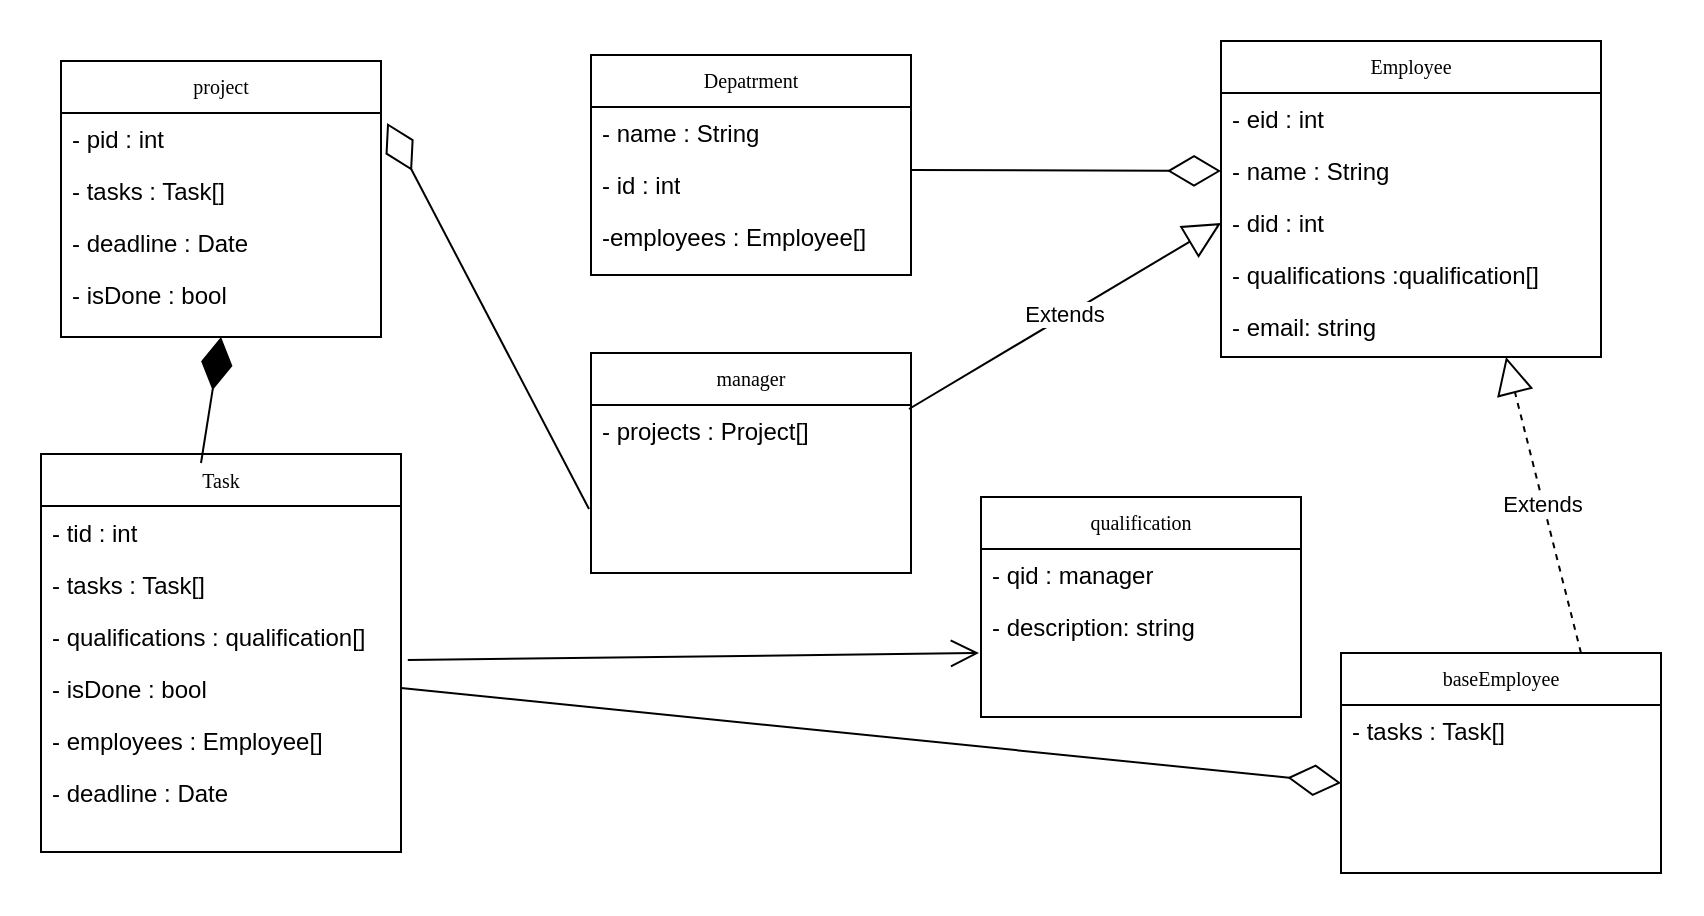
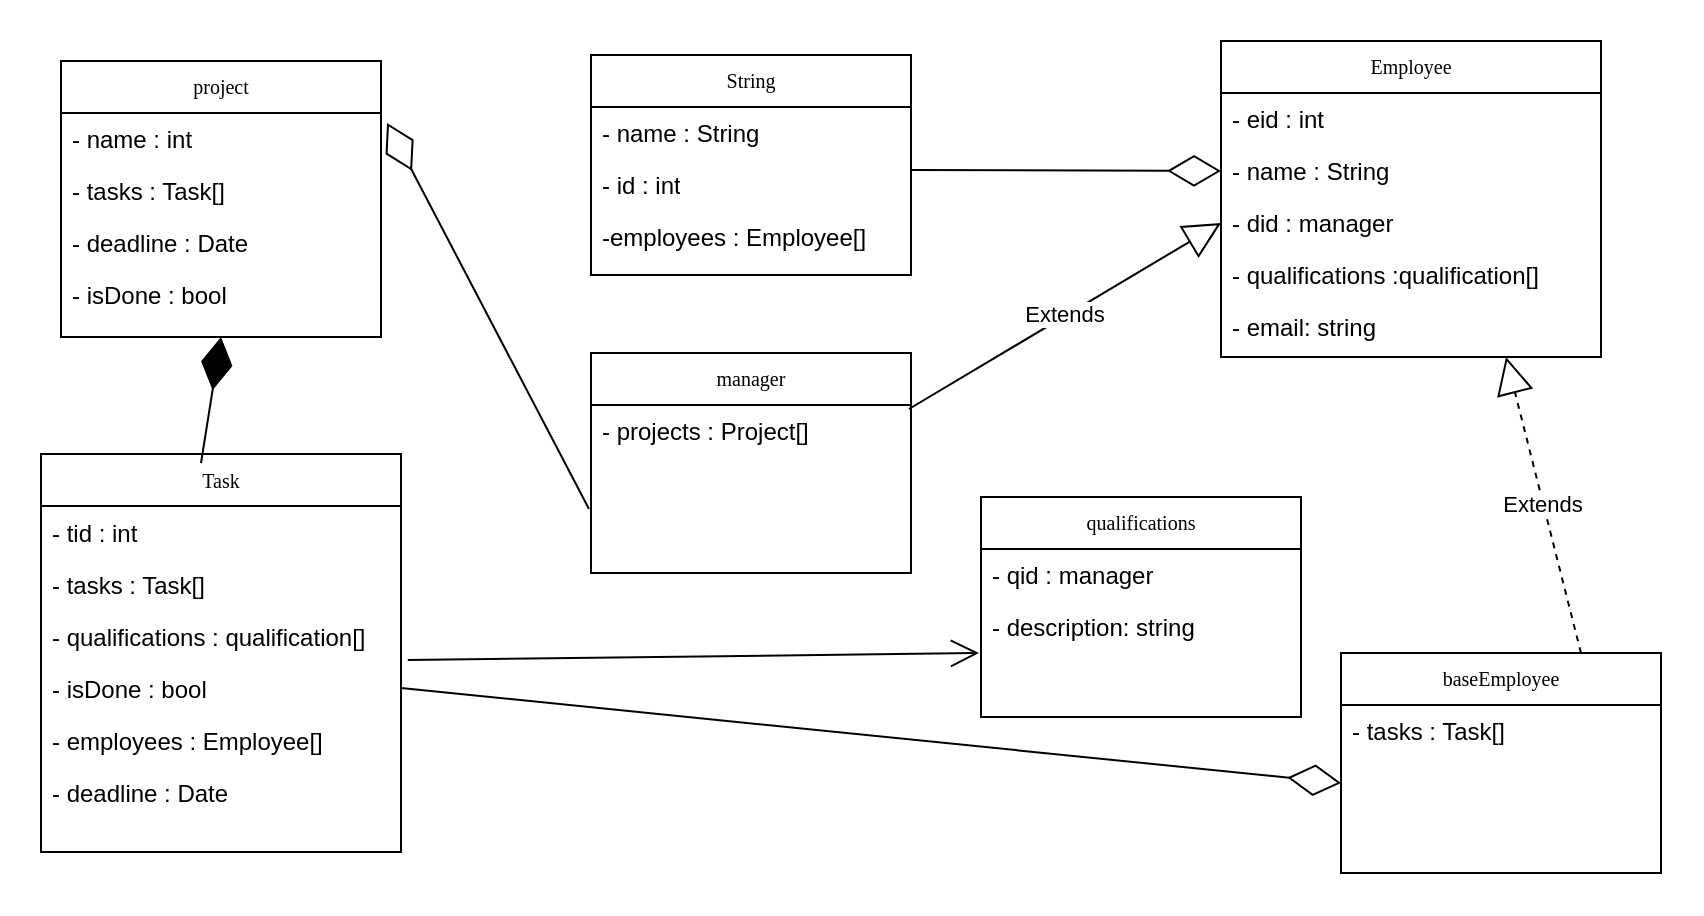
  <mxCell id="0" />
  <mxCell id="1" parent="0" />
  <mxCell id="2" value="project" style="swimlane;html=1;fontStyle=0;childLayout=stackLayout;horizontal=1;startSize=26;fillColor=none;horizontalStack=0;resizeParent=1;resizeLast=0;collapsible=1;marginBottom=0;swimlaneFillColor=#ffffff;rounded=0;shadow=0;comic=0;labelBackgroundColor=none;strokeColor=#000000;strokeWidth=1;fontFamily=Verdana;fontSize=10;fontColor=#000000;align=center;" parent="1" vertex="1"><mxGeometry x="30" y="30" width="160" height="138" as="geometry" /></mxCell>
- <mxCell id="3" value="- pid : int" style="text;html=1;strokeColor=none;fillColor=none;align=left;verticalAlign=top;spacingLeft=4;spacingRight=4;whiteSpace=wrap;overflow=hidden;rotatable=0;points=[[0,0.5],[1,0.5]];portConstraint=eastwest;" parent="2" vertex="1"><mxGeometry y="26" width="160" height="26" as="geometry" /></mxCell>
+ <mxCell id="3" value="- name : int" style="text;html=1;strokeColor=none;fillColor=none;align=left;verticalAlign=top;spacingLeft=4;spacingRight=4;whiteSpace=wrap;overflow=hidden;rotatable=0;points=[[0,0.5],[1,0.5]];portConstraint=eastwest;" parent="2" vertex="1"><mxGeometry y="26" width="160" height="26" as="geometry" /></mxCell>
  <mxCell id="4" value="- tasks : Task[]" style="text;html=1;strokeColor=none;fillColor=none;align=left;verticalAlign=top;spacingLeft=4;spacingRight=4;whiteSpace=wrap;overflow=hidden;rotatable=0;points=[[0,0.5],[1,0.5]];portConstraint=eastwest;" vertex="1" parent="2"><mxGeometry y="52" width="160" height="26" as="geometry" /></mxCell>
  <mxCell id="5" value="- deadline : Date" style="text;html=1;strokeColor=none;fillColor=none;align=left;verticalAlign=top;spacingLeft=4;spacingRight=4;whiteSpace=wrap;overflow=hidden;rotatable=0;points=[[0,0.5],[1,0.5]];portConstraint=eastwest;" vertex="1" parent="2"><mxGeometry y="78" width="160" height="26" as="geometry" /></mxCell>
  <mxCell id="6" value="- isDone : bool" style="text;html=1;strokeColor=none;fillColor=none;align=left;verticalAlign=top;spacingLeft=4;spacingRight=4;whiteSpace=wrap;overflow=hidden;rotatable=0;points=[[0,0.5],[1,0.5]];portConstraint=eastwest;" vertex="1" parent="2"><mxGeometry y="104" width="160" height="26" as="geometry" /></mxCell>
  <mxCell id="7" value="Employee&lt;br&gt;" style="swimlane;html=1;fontStyle=0;childLayout=stackLayout;horizontal=1;startSize=26;fillColor=none;horizontalStack=0;resizeParent=1;resizeLast=0;collapsible=1;marginBottom=0;swimlaneFillColor=#ffffff;rounded=0;shadow=0;comic=0;labelBackgroundColor=none;strokeColor=#000000;strokeWidth=1;fontFamily=Verdana;fontSize=10;fontColor=#000000;align=center;" vertex="1" parent="1"><mxGeometry x="610" y="20" width="190" height="158" as="geometry" /></mxCell>
  <mxCell id="8" value="- eid : int&amp;nbsp;" style="text;html=1;strokeColor=none;fillColor=none;align=left;verticalAlign=top;spacingLeft=4;spacingRight=4;whiteSpace=wrap;overflow=hidden;rotatable=0;points=[[0,0.5],[1,0.5]];portConstraint=eastwest;" vertex="1" parent="7"><mxGeometry y="26" width="190" height="26" as="geometry" /></mxCell>
  <mxCell id="9" value="- name : String" style="text;html=1;strokeColor=none;fillColor=none;align=left;verticalAlign=top;spacingLeft=4;spacingRight=4;whiteSpace=wrap;overflow=hidden;rotatable=0;points=[[0,0.5],[1,0.5]];portConstraint=eastwest;" vertex="1" parent="7"><mxGeometry y="52" width="190" height="26" as="geometry" /></mxCell>
- <mxCell id="10" value="- did : int&amp;nbsp;" style="text;html=1;strokeColor=none;fillColor=none;align=left;verticalAlign=top;spacingLeft=4;spacingRight=4;whiteSpace=wrap;overflow=hidden;rotatable=0;points=[[0,0.5],[1,0.5]];portConstraint=eastwest;" vertex="1" parent="7"><mxGeometry y="78" width="190" height="26" as="geometry" /></mxCell>
+ <mxCell id="10" value="- did : manager&amp;nbsp;" style="text;html=1;strokeColor=none;fillColor=none;align=left;verticalAlign=top;spacingLeft=4;spacingRight=4;whiteSpace=wrap;overflow=hidden;rotatable=0;points=[[0,0.5],[1,0.5]];portConstraint=eastwest;" vertex="1" parent="7"><mxGeometry y="78" width="190" height="26" as="geometry" /></mxCell>
  <mxCell id="11" value="- qualifications :qualification[]" style="text;html=1;strokeColor=none;fillColor=none;align=left;verticalAlign=top;spacingLeft=4;spacingRight=4;whiteSpace=wrap;overflow=hidden;rotatable=0;points=[[0,0.5],[1,0.5]];portConstraint=eastwest;" vertex="1" parent="7"><mxGeometry y="104" width="190" height="26" as="geometry" /></mxCell>
  <mxCell id="12" value="- email: string" style="text;html=1;strokeColor=none;fillColor=none;align=left;verticalAlign=top;spacingLeft=4;spacingRight=4;whiteSpace=wrap;overflow=hidden;rotatable=0;points=[[0,0.5],[1,0.5]];portConstraint=eastwest;" vertex="1" parent="7"><mxGeometry y="130" width="190" height="26" as="geometry" /></mxCell>
  <mxCell id="13" value="manager" style="swimlane;html=1;fontStyle=0;childLayout=stackLayout;horizontal=1;startSize=26;fillColor=none;horizontalStack=0;resizeParent=1;resizeLast=0;collapsible=1;marginBottom=0;swimlaneFillColor=#ffffff;rounded=0;shadow=0;comic=0;labelBackgroundColor=none;strokeColor=#000000;strokeWidth=1;fontFamily=Verdana;fontSize=10;fontColor=#000000;align=center;" vertex="1" parent="1"><mxGeometry x="295" y="176" width="160" height="110" as="geometry" /></mxCell>
  <mxCell id="14" value="- projects : Project[]" style="text;html=1;strokeColor=none;fillColor=none;align=left;verticalAlign=top;spacingLeft=4;spacingRight=4;whiteSpace=wrap;overflow=hidden;rotatable=0;points=[[0,0.5],[1,0.5]];portConstraint=eastwest;" vertex="1" parent="13"><mxGeometry y="26" width="160" height="26" as="geometry" /></mxCell>
  <mxCell id="15" value="baseEmployee" style="swimlane;html=1;fontStyle=0;childLayout=stackLayout;horizontal=1;startSize=26;fillColor=none;horizontalStack=0;resizeParent=1;resizeLast=0;collapsible=1;marginBottom=0;swimlaneFillColor=#ffffff;rounded=0;shadow=0;comic=0;labelBackgroundColor=none;strokeColor=#000000;strokeWidth=1;fontFamily=Verdana;fontSize=10;fontColor=#000000;align=center;" vertex="1" parent="1"><mxGeometry x="670" y="326" width="160" height="110" as="geometry" /></mxCell>
  <mxCell id="16" value="- tasks : Task[]" style="text;html=1;strokeColor=none;fillColor=none;align=left;verticalAlign=top;spacingLeft=4;spacingRight=4;whiteSpace=wrap;overflow=hidden;rotatable=0;points=[[0,0.5],[1,0.5]];portConstraint=eastwest;" vertex="1" parent="15"><mxGeometry y="26" width="160" height="26" as="geometry" /></mxCell>
  <mxCell id="17" value="Task" style="swimlane;html=1;fontStyle=0;childLayout=stackLayout;horizontal=1;startSize=26;fillColor=none;horizontalStack=0;resizeParent=1;resizeLast=0;collapsible=1;marginBottom=0;swimlaneFillColor=#ffffff;rounded=0;shadow=0;comic=0;labelBackgroundColor=none;strokeColor=#000000;strokeWidth=1;fontFamily=Verdana;fontSize=10;fontColor=#000000;align=center;" vertex="1" parent="1"><mxGeometry x="20" y="226.5" width="180" height="199" as="geometry" /></mxCell>
  <mxCell id="18" value="- tid : int&amp;nbsp;" style="text;html=1;strokeColor=none;fillColor=none;align=left;verticalAlign=top;spacingLeft=4;spacingRight=4;whiteSpace=wrap;overflow=hidden;rotatable=0;points=[[0,0.5],[1,0.5]];portConstraint=eastwest;" vertex="1" parent="17"><mxGeometry y="26" width="180" height="26" as="geometry" /></mxCell>
  <mxCell id="19" value="- tasks : Task[]" style="text;html=1;strokeColor=none;fillColor=none;align=left;verticalAlign=top;spacingLeft=4;spacingRight=4;whiteSpace=wrap;overflow=hidden;rotatable=0;points=[[0,0.5],[1,0.5]];portConstraint=eastwest;" vertex="1" parent="17"><mxGeometry y="52" width="180" height="26" as="geometry" /></mxCell>
  <mxCell id="20" value="- qualifications : qualification[]" style="text;html=1;strokeColor=none;fillColor=none;align=left;verticalAlign=top;spacingLeft=4;spacingRight=4;whiteSpace=wrap;overflow=hidden;rotatable=0;points=[[0,0.5],[1,0.5]];portConstraint=eastwest;" vertex="1" parent="17"><mxGeometry y="78" width="180" height="26" as="geometry" /></mxCell>
  <mxCell id="21" value="- isDone : bool" style="text;html=1;strokeColor=none;fillColor=none;align=left;verticalAlign=top;spacingLeft=4;spacingRight=4;whiteSpace=wrap;overflow=hidden;rotatable=0;points=[[0,0.5],[1,0.5]];portConstraint=eastwest;" vertex="1" parent="17"><mxGeometry y="104" width="180" height="26" as="geometry" /></mxCell>
  <mxCell id="22" value="- employees : Employee[]" style="text;html=1;strokeColor=none;fillColor=none;align=left;verticalAlign=top;spacingLeft=4;spacingRight=4;whiteSpace=wrap;overflow=hidden;rotatable=0;points=[[0,0.5],[1,0.5]];portConstraint=eastwest;" vertex="1" parent="17"><mxGeometry y="130" width="180" height="26" as="geometry" /></mxCell>
  <mxCell id="23" value="- deadline : Date" style="text;html=1;strokeColor=none;fillColor=none;align=left;verticalAlign=top;spacingLeft=4;spacingRight=4;whiteSpace=wrap;overflow=hidden;rotatable=0;points=[[0,0.5],[1,0.5]];portConstraint=eastwest;" vertex="1" parent="17"><mxGeometry y="156" width="180" height="26" as="geometry" /></mxCell>
- <mxCell id="24" value="Depatrment&lt;br&gt;" style="swimlane;html=1;fontStyle=0;childLayout=stackLayout;horizontal=1;startSize=26;fillColor=none;horizontalStack=0;resizeParent=1;resizeLast=0;collapsible=1;marginBottom=0;swimlaneFillColor=#ffffff;rounded=0;shadow=0;comic=0;labelBackgroundColor=none;strokeColor=#000000;strokeWidth=1;fontFamily=Verdana;fontSize=10;fontColor=#000000;align=center;" vertex="1" parent="1"><mxGeometry x="295" y="27" width="160" height="110" as="geometry" /></mxCell>
+ <mxCell id="24" value="String&lt;br&gt;" style="swimlane;html=1;fontStyle=0;childLayout=stackLayout;horizontal=1;startSize=26;fillColor=none;horizontalStack=0;resizeParent=1;resizeLast=0;collapsible=1;marginBottom=0;swimlaneFillColor=#ffffff;rounded=0;shadow=0;comic=0;labelBackgroundColor=none;strokeColor=#000000;strokeWidth=1;fontFamily=Verdana;fontSize=10;fontColor=#000000;align=center;" vertex="1" parent="1"><mxGeometry x="295" y="27" width="160" height="110" as="geometry" /></mxCell>
  <mxCell id="25" value="- name : String&amp;nbsp;" style="text;html=1;strokeColor=none;fillColor=none;align=left;verticalAlign=top;spacingLeft=4;spacingRight=4;whiteSpace=wrap;overflow=hidden;rotatable=0;points=[[0,0.5],[1,0.5]];portConstraint=eastwest;" vertex="1" parent="24"><mxGeometry y="26" width="160" height="26" as="geometry" /></mxCell>
  <mxCell id="26" value="- id : int" style="text;html=1;strokeColor=none;fillColor=none;align=left;verticalAlign=top;spacingLeft=4;spacingRight=4;whiteSpace=wrap;overflow=hidden;rotatable=0;points=[[0,0.5],[1,0.5]];portConstraint=eastwest;" vertex="1" parent="24"><mxGeometry y="52" width="160" height="26" as="geometry" /></mxCell>
  <mxCell id="27" value="-employees : Employee[]" style="text;html=1;strokeColor=none;fillColor=none;align=left;verticalAlign=top;spacingLeft=4;spacingRight=4;whiteSpace=wrap;overflow=hidden;rotatable=0;points=[[0,0.5],[1,0.5]];portConstraint=eastwest;" vertex="1" parent="24"><mxGeometry y="78" width="160" height="26" as="geometry" /></mxCell>
- <mxCell id="28" value="qualification" style="swimlane;html=1;fontStyle=0;childLayout=stackLayout;horizontal=1;startSize=26;fillColor=none;horizontalStack=0;resizeParent=1;resizeLast=0;collapsible=1;marginBottom=0;swimlaneFillColor=#ffffff;rounded=0;shadow=0;comic=0;labelBackgroundColor=none;strokeColor=#000000;strokeWidth=1;fontFamily=Verdana;fontSize=10;fontColor=#000000;align=center;" vertex="1" parent="1"><mxGeometry x="490" y="248" width="160" height="110" as="geometry" /></mxCell>
+ <mxCell id="28" value="qualifications" style="swimlane;html=1;fontStyle=0;childLayout=stackLayout;horizontal=1;startSize=26;fillColor=none;horizontalStack=0;resizeParent=1;resizeLast=0;collapsible=1;marginBottom=0;swimlaneFillColor=#ffffff;rounded=0;shadow=0;comic=0;labelBackgroundColor=none;strokeColor=#000000;strokeWidth=1;fontFamily=Verdana;fontSize=10;fontColor=#000000;align=center;" vertex="1" parent="1"><mxGeometry x="490" y="248" width="160" height="110" as="geometry" /></mxCell>
  <mxCell id="29" value="- qid : manager" style="text;html=1;strokeColor=none;fillColor=none;align=left;verticalAlign=top;spacingLeft=4;spacingRight=4;whiteSpace=wrap;overflow=hidden;rotatable=0;points=[[0,0.5],[1,0.5]];portConstraint=eastwest;" vertex="1" parent="28"><mxGeometry y="26" width="160" height="26" as="geometry" /></mxCell>
  <mxCell id="30" value="- description: string" style="text;html=1;strokeColor=none;fillColor=none;align=left;verticalAlign=top;spacingLeft=4;spacingRight=4;whiteSpace=wrap;overflow=hidden;rotatable=0;points=[[0,0.5],[1,0.5]];portConstraint=eastwest;" vertex="1" parent="28"><mxGeometry y="52" width="160" height="26" as="geometry" /></mxCell>
  <mxCell id="31" value="" style="endArrow=diamondThin;endFill=0;endSize=24;html=1;" edge="1" parent="1"><mxGeometry width="160" relative="1" as="geometry"><mxPoint x="455" y="84.5" as="sourcePoint" /><mxPoint x="610" y="85" as="targetPoint" /></mxGeometry></mxCell>
  <mxCell id="32" value="" style="endArrow=diamondThin;endFill=0;endSize=24;html=1;exitX=-0.006;exitY=1;exitDx=0;exitDy=0;exitPerimeter=0;entryX=1.019;entryY=0.192;entryDx=0;entryDy=0;entryPerimeter=0;" edge="1" parent="1" target="3"><mxGeometry width="160" relative="1" as="geometry"><mxPoint x="294" y="254" as="sourcePoint" /><mxPoint x="405" y="358.5" as="targetPoint" /></mxGeometry></mxCell>
  <mxCell id="33" value="Extends" style="endArrow=block;endSize=16;endFill=0;html=1;entryX=0.75;entryY=1;entryDx=0;entryDy=0;exitX=0.75;exitY=0;exitDx=0;exitDy=0;dashed=1;" edge="1" parent="1" source="15" target="7"><mxGeometry width="160" relative="1" as="geometry"><mxPoint x="822" y="168" as="sourcePoint" /><mxPoint x="982" y="168" as="targetPoint" /></mxGeometry></mxCell>
  <mxCell id="34" value="Extends" style="endArrow=block;endSize=16;endFill=0;html=1;entryX=0;entryY=0.5;entryDx=0;entryDy=0;exitX=0.994;exitY=0.077;exitDx=0;exitDy=0;exitPerimeter=0;" edge="1" parent="1" target="10"><mxGeometry width="160" relative="1" as="geometry"><mxPoint x="454" y="204" as="sourcePoint" /><mxPoint x="450" y="159" as="targetPoint" /></mxGeometry></mxCell>
  <mxCell id="35" value="" style="endArrow=open;endFill=1;endSize=12;html=1;exitX=1.019;exitY=0.962;exitDx=0;exitDy=0;entryX=-0.006;entryY=0;entryDx=0;entryDy=0;entryPerimeter=0;exitPerimeter=0;" edge="1" parent="1" source="20"><mxGeometry width="160" relative="1" as="geometry"><mxPoint x="30" y="508" as="sourcePoint" /><mxPoint x="489" y="326" as="targetPoint" /></mxGeometry></mxCell>
  <mxCell id="36" value="" style="endArrow=diamondThin;endFill=0;endSize=24;html=1;entryX=0;entryY=0.5;entryDx=0;entryDy=0;exitX=1;exitY=0.5;exitDx=0;exitDy=0;" edge="1" parent="1" source="21"><mxGeometry width="160" relative="1" as="geometry"><mxPoint x="170" y="308" as="sourcePoint" /><mxPoint x="670" y="391" as="targetPoint" /></mxGeometry></mxCell>
  <mxCell id="37" value="" style="endArrow=diamondThin;endFill=1;endSize=24;html=1;exitX=1;exitY=0.5;exitDx=0;exitDy=0;entryX=0.5;entryY=1;entryDx=0;entryDy=0;" edge="1" parent="1" target="2"><mxGeometry width="160" relative="1" as="geometry"><mxPoint x="100" y="231" as="sourcePoint" /><mxPoint x="170" y="165" as="targetPoint" /></mxGeometry></mxCell>
